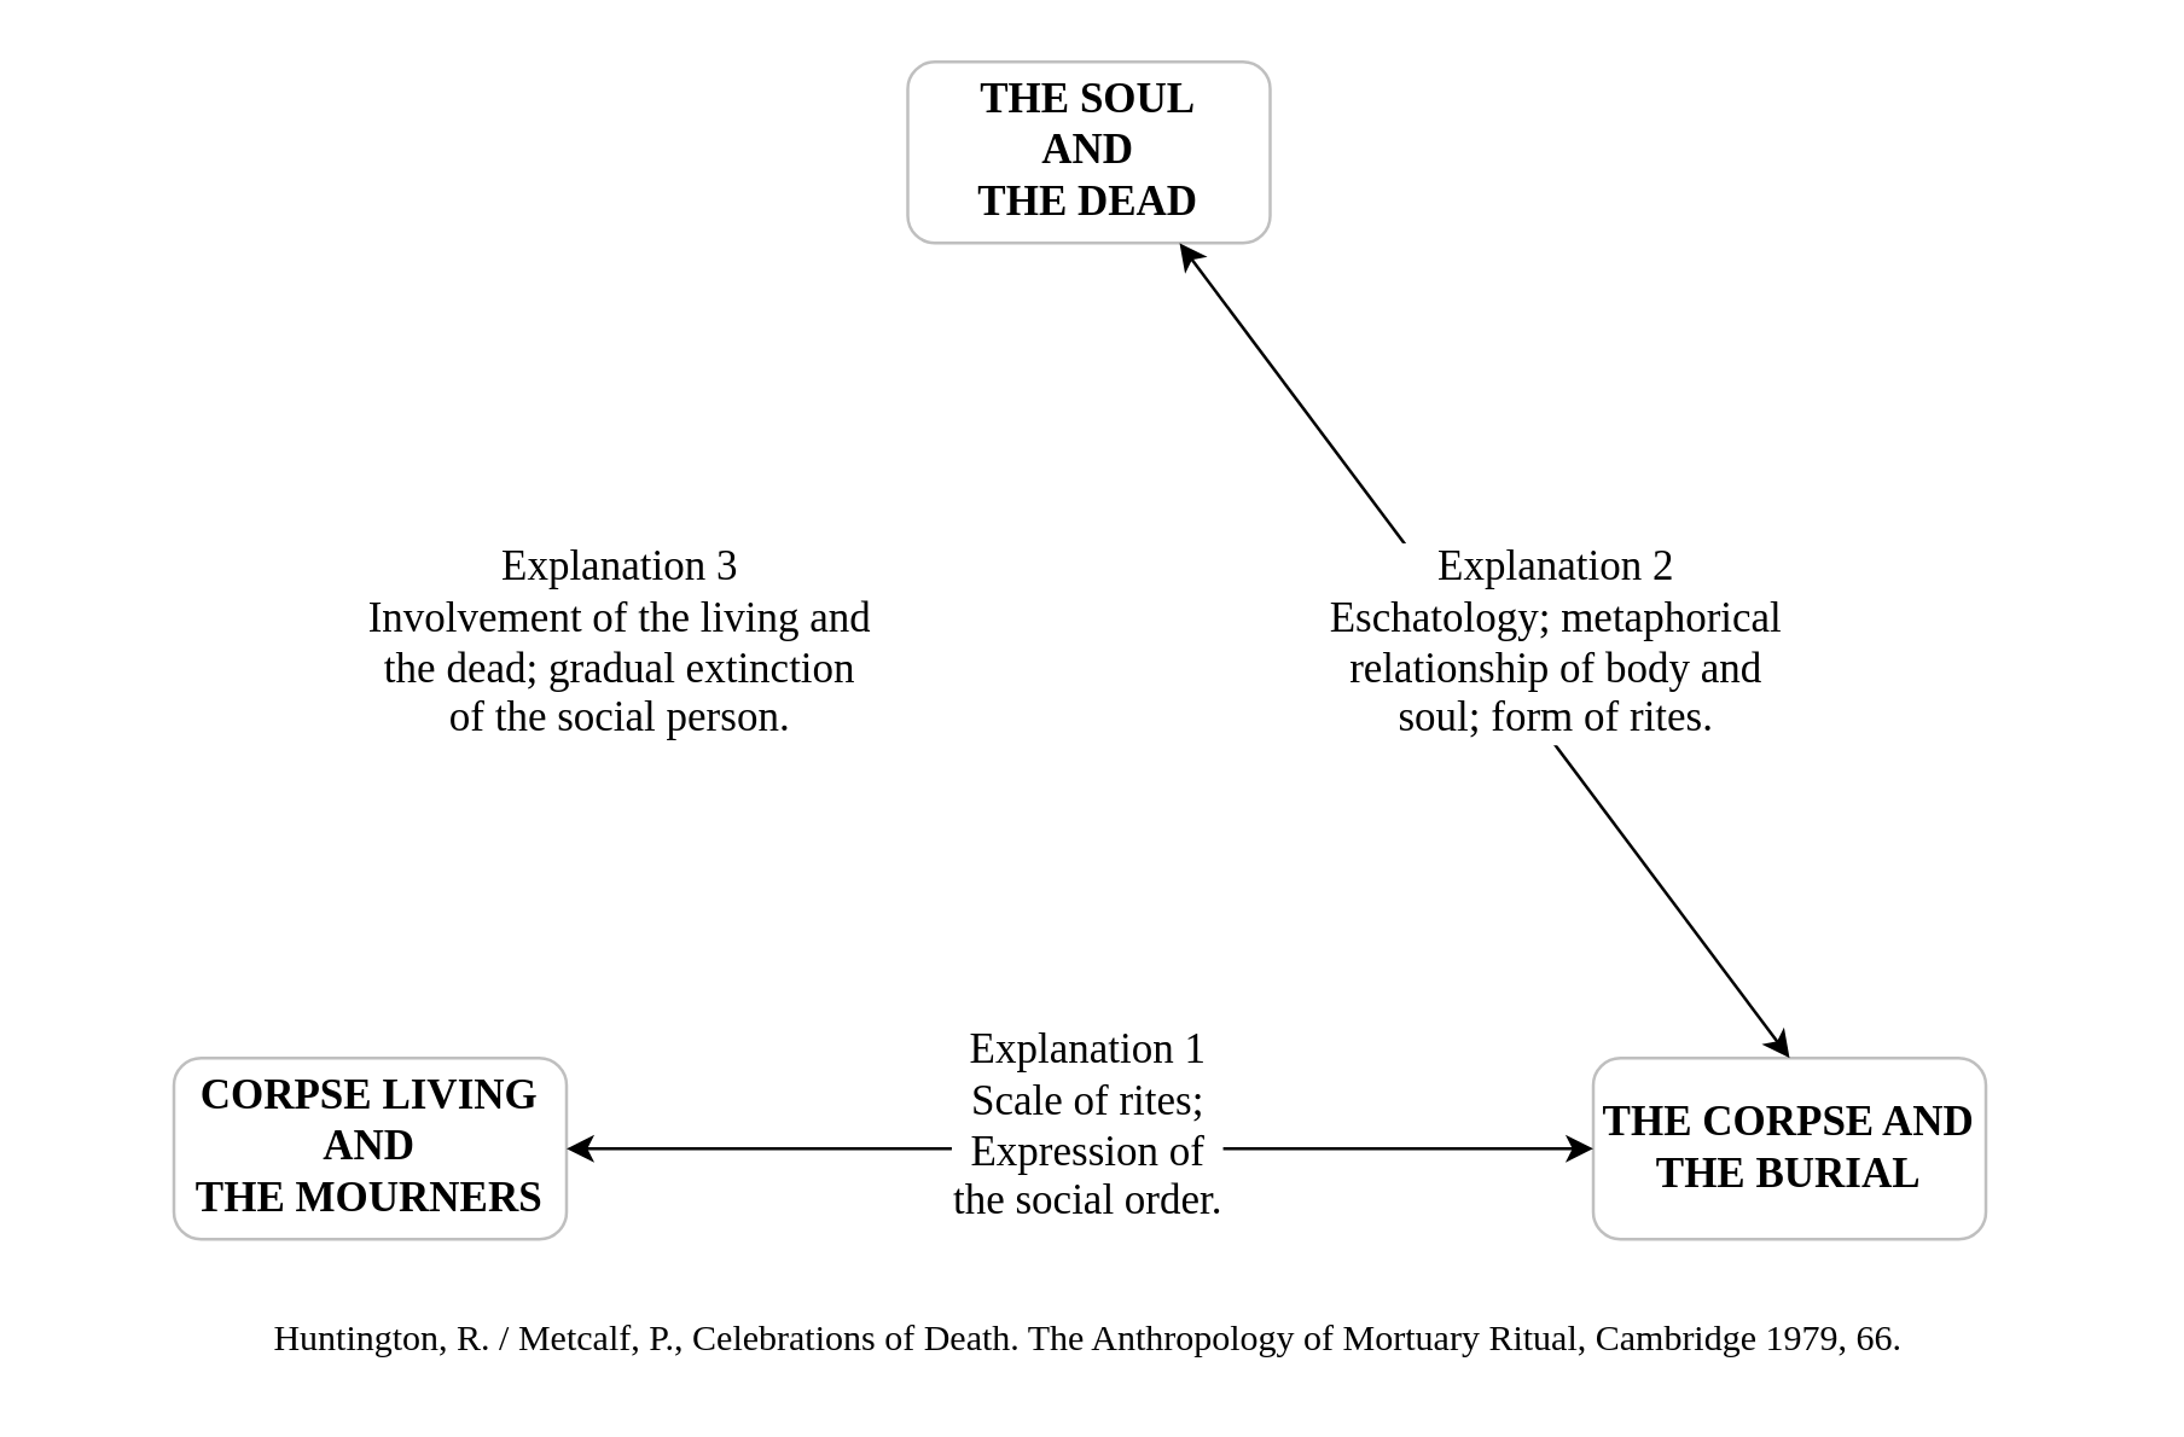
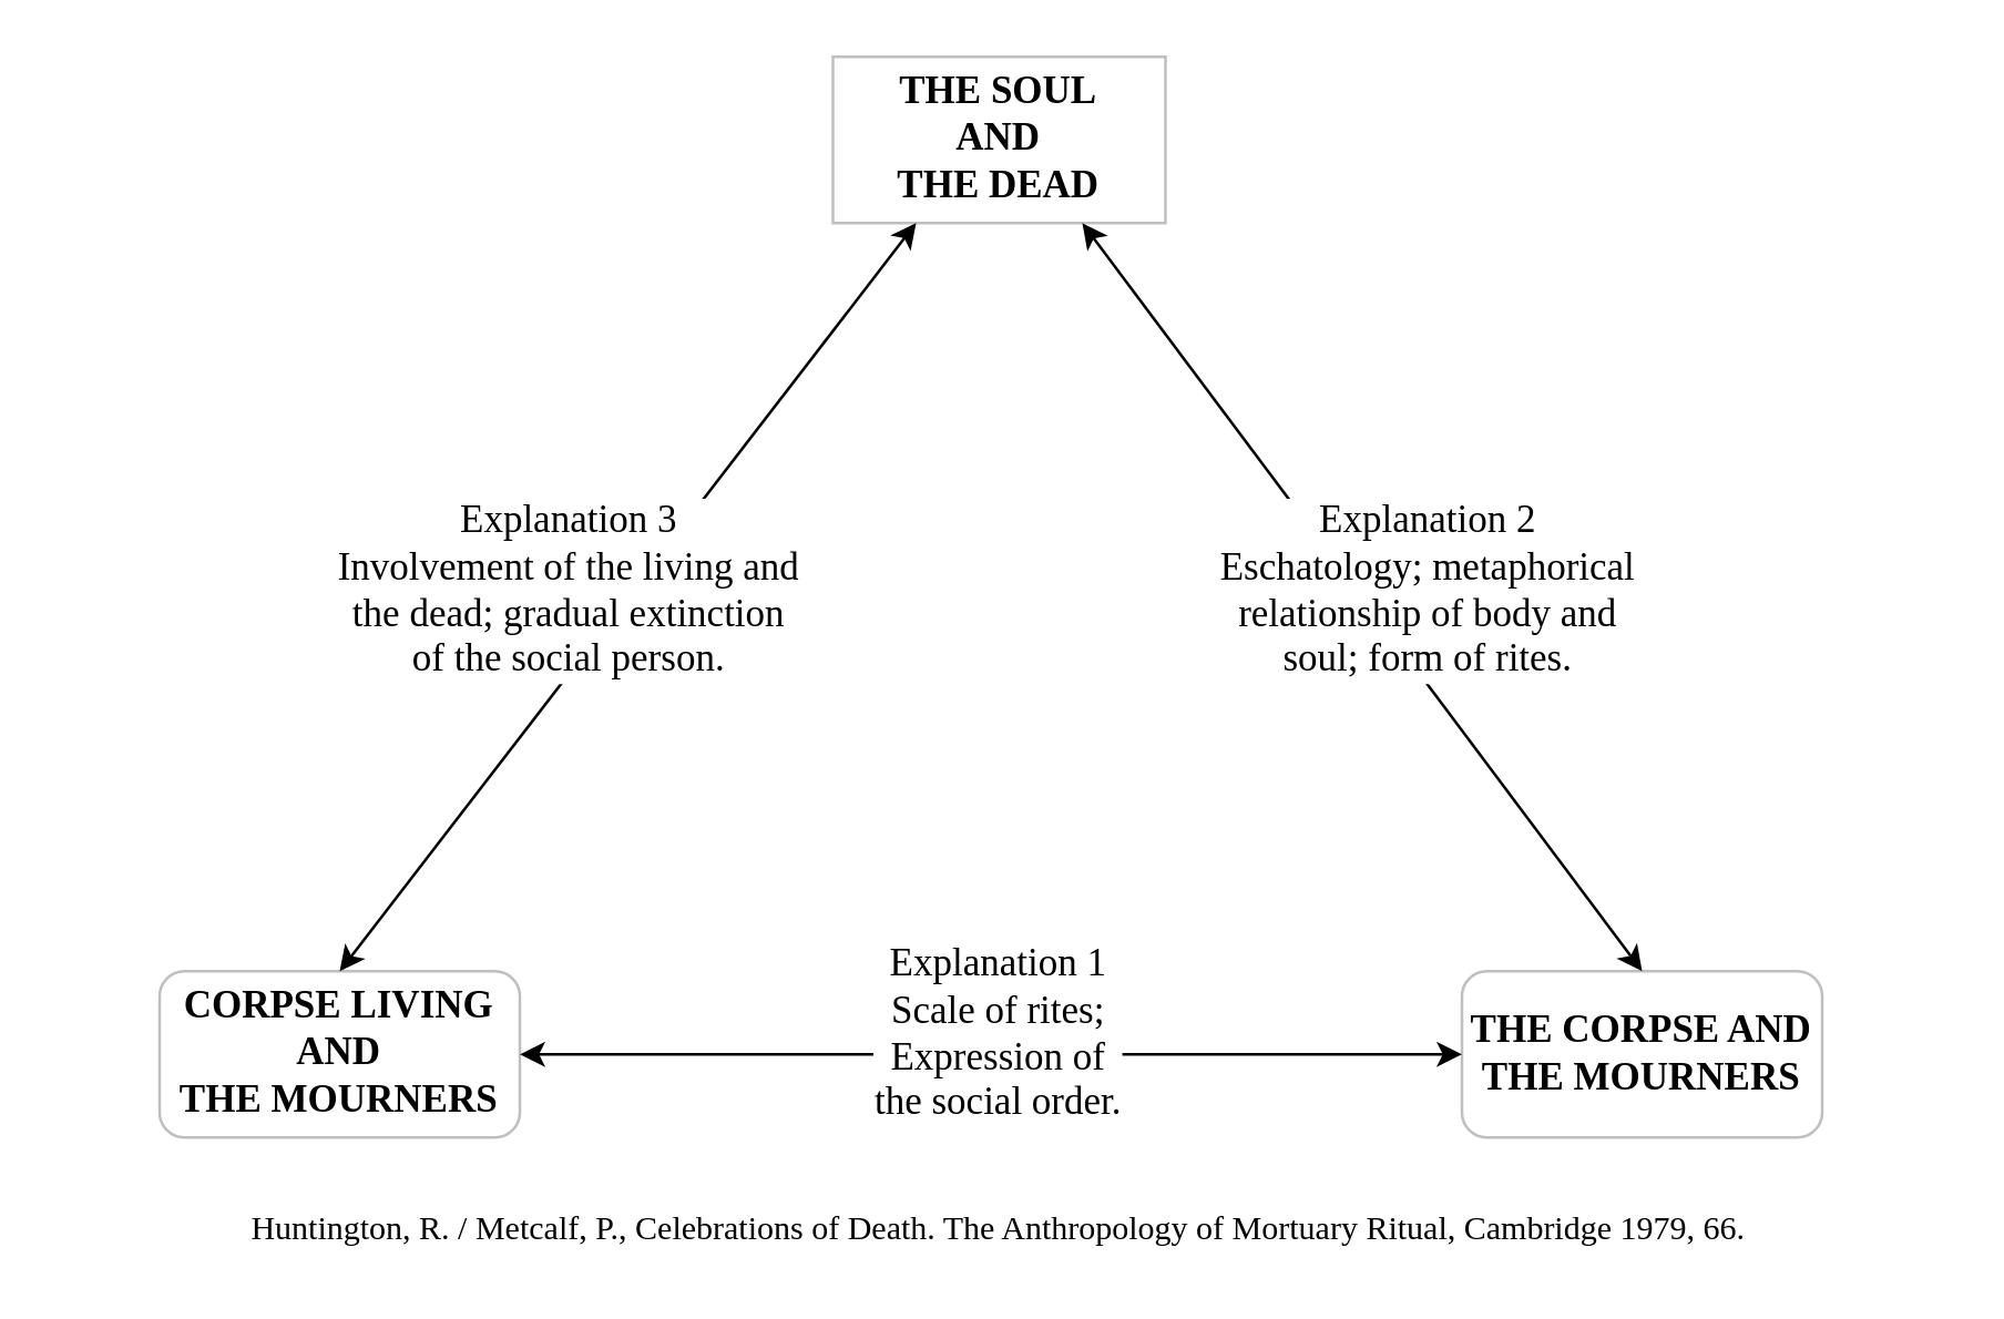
  <mxCell id="0" />
  <mxCell id="1" parent="0" />
- <mxCell id="2" value="&lt;div&gt;&lt;b&gt;THE SOUL&lt;/b&gt;&lt;/div&gt;&lt;div&gt;&lt;b&gt;AND&lt;/b&gt;&lt;/div&gt;&lt;div&gt;&lt;b&gt;THE DEAD&lt;br&gt;&lt;/b&gt;&lt;/div&gt;" style="rounded=1;whiteSpace=wrap;html=1;labelBackgroundColor=none;fillColor=#FFFFFF;fontFamily=cardo;fontSize=14;opacity=25;" vertex="1" parent="1"><mxGeometry x="300" y="20" width="120" height="60" as="geometry" /></mxCell>
+ <mxCell id="2" value="&lt;div&gt;&lt;b&gt;THE SOUL&lt;/b&gt;&lt;/div&gt;&lt;div&gt;&lt;b&gt;AND&lt;/b&gt;&lt;/div&gt;&lt;div&gt;&lt;b&gt;THE DEAD&lt;br&gt;&lt;/b&gt;&lt;/div&gt;" style="whiteSpace=wrap;html=1;labelBackgroundColor=none;fillColor=#FFFFFF;fontFamily=cardo;fontSize=14;opacity=25;rounded=0;" vertex="1" parent="1"><mxGeometry x="300" y="20" width="120" height="60" as="geometry" /></mxCell>
  <mxCell id="3" value="&lt;div&gt;&lt;b&gt;CORPSE LIVING&lt;/b&gt;&lt;/div&gt;&lt;div&gt;&lt;b&gt;AND &lt;br&gt;&lt;/b&gt;&lt;/div&gt;&lt;div&gt;&lt;b&gt;THE MOURNERS&lt;br&gt;&lt;/b&gt;&lt;/div&gt;" style="rounded=1;whiteSpace=wrap;html=1;labelBackgroundColor=none;fontFamily=cardo;fontSize=14;opacity=25;" vertex="1" parent="1"><mxGeometry x="57" y="350" width="130" height="60" as="geometry" /></mxCell>
- <mxCell id="4" value="&lt;div&gt;&lt;b&gt;THE CORPSE AND &lt;br&gt;&lt;/b&gt;&lt;/div&gt;&lt;div&gt;&lt;b&gt;THE BURIAL&lt;/b&gt;&lt;/div&gt;" style="rounded=1;whiteSpace=wrap;html=1;labelBackgroundColor=none;fontFamily=cardo;fontSize=14;opacity=25;" vertex="1" parent="1"><mxGeometry x="527" y="350" width="130" height="60" as="geometry" /></mxCell>
+ <mxCell id="4" value="&lt;div&gt;&lt;b&gt;THE CORPSE AND &lt;br&gt;&lt;/b&gt;&lt;/div&gt;&lt;div&gt;&lt;b&gt;THE MOURNERS&lt;/b&gt;&lt;/div&gt;" style="rounded=1;whiteSpace=wrap;html=1;labelBackgroundColor=none;fontFamily=cardo;fontSize=14;opacity=25;" vertex="1" parent="1"><mxGeometry x="527" y="350" width="130" height="60" as="geometry" /></mxCell>
  <mxCell id="5" value="" style="endArrow=classic;startArrow=classic;html=1;fontFamily=cardo;fontSize=14;entryX=0;entryY=0.5;entryDx=0;entryDy=0;" edge="1" parent="1" target="4"><mxGeometry width="50" height="50" relative="1" as="geometry"><mxPoint x="187" y="380" as="sourcePoint" /><mxPoint x="107" y="430" as="targetPoint" /></mxGeometry></mxCell>
+ <mxCell id="6" value="" style="endArrow=classic;startArrow=classic;html=1;fontFamily=cardo;fontSize=14;entryX=0.25;entryY=1;entryDx=0;entryDy=0;exitX=0.5;exitY=0;exitDx=0;exitDy=0;" edge="1" parent="1" source="3" target="2"><mxGeometry width="50" height="50" relative="1" as="geometry"><mxPoint x="107" y="320" as="sourcePoint" /><mxPoint x="336.201" y="85.31" as="targetPoint" /></mxGeometry></mxCell>
  <mxCell id="7" value="" style="endArrow=classic;startArrow=classic;html=1;fontFamily=cardo;fontSize=14;exitX=0.5;exitY=0;exitDx=0;exitDy=0;entryX=0.75;entryY=1;entryDx=0;entryDy=0;" edge="1" parent="1" source="4" target="2"><mxGeometry width="50" height="50" relative="1" as="geometry"><mxPoint x="497" y="240" as="sourcePoint" /><mxPoint x="547" y="190" as="targetPoint" /></mxGeometry></mxCell>
  <mxCell id="8" value="&lt;div&gt;&lt;span style=&quot;&quot;&gt;Explanation 1&lt;/span&gt;&lt;/div&gt;&lt;div&gt;&lt;span style=&quot;&quot;&gt;Scale of rites;&lt;/span&gt;&lt;/div&gt;&lt;div&gt;&lt;span style=&quot;&quot;&gt;Expression of &lt;br&gt;&lt;/span&gt;&lt;/div&gt;&lt;div&gt;&lt;span style=&quot;&quot;&gt;the social order.&lt;br&gt;&lt;/span&gt;&lt;/div&gt;" style="text;html=1;strokeColor=none;fillColor=none;spacing=5;spacingTop=-20;whiteSpace=wrap;overflow=hidden;rounded=0;labelBackgroundColor=#FFFFFF;fontFamily=cardo;fontSize=14;opacity=25;align=center;" vertex="1" parent="1"><mxGeometry x="265" y="350" width="190" height="80" as="geometry" /></mxCell>
  <mxCell id="9" value="&lt;div&gt;Explanation 2&lt;/div&gt;&lt;div&gt;Eschatology; metaphorical&lt;/div&gt;&lt;div&gt;relationship of body and &lt;br&gt;&lt;/div&gt;&lt;div&gt;soul; form of rites.&lt;br&gt;&lt;/div&gt;" style="text;html=1;strokeColor=none;fillColor=none;spacing=5;spacingTop=-20;whiteSpace=wrap;overflow=hidden;rounded=0;labelBackgroundColor=#FFFFFF;fontFamily=cardo;fontSize=14;opacity=25;align=center;" vertex="1" parent="1"><mxGeometry x="420" y="190" width="190" height="80" as="geometry" /></mxCell>
  <mxCell id="10" value="&lt;div&gt;Explanation 3&lt;/div&gt;&lt;div&gt;Involvement of the living and&lt;/div&gt;&lt;div&gt;the dead; gradual extinction&lt;/div&gt;&lt;div&gt;of the social person.&lt;br&gt;&lt;/div&gt;" style="text;html=1;strokeColor=none;fillColor=none;spacing=5;spacingTop=-20;whiteSpace=wrap;overflow=hidden;rounded=0;labelBackgroundColor=#FFFFFF;fontFamily=cardo;fontSize=14;opacity=25;align=center;" vertex="1" parent="1"><mxGeometry x="110" y="190" width="190" height="80" as="geometry" /></mxCell>
  <mxCell id="11" value="&lt;font style=&quot;font-size: 12px&quot;&gt;Huntington, R. / Metcalf, P., Celebrations of Death. The Anthropology of Mortuary Ritual, Cambridge 1979, 66.&lt;/font&gt;" style="text;html=1;strokeColor=none;fillColor=none;align=center;verticalAlign=middle;whiteSpace=wrap;rounded=0;labelBackgroundColor=#FFFFFF;fontFamily=cardo;fontSize=14;opacity=25;" vertex="1" parent="1"><mxGeometry x="20.33" y="433.33" width="680" height="20" as="geometry" /></mxCell>
